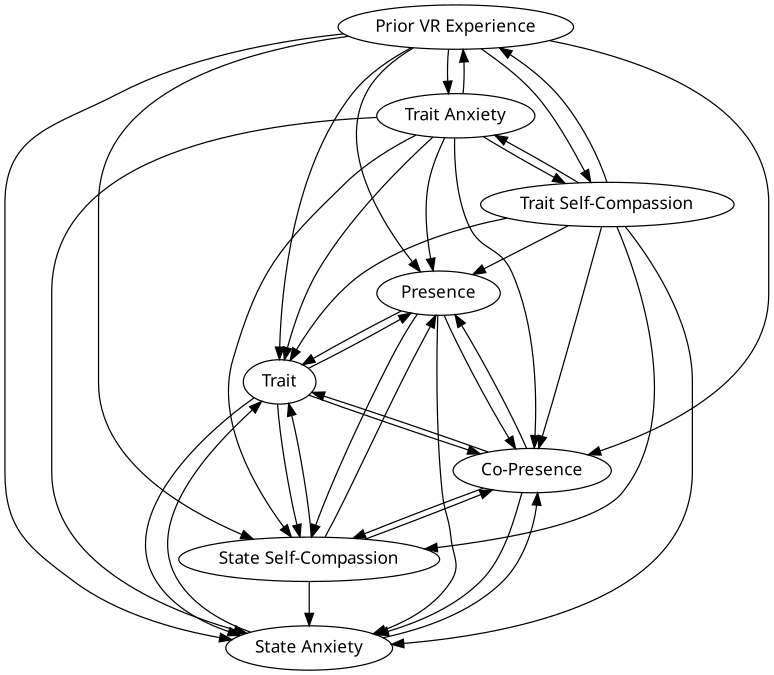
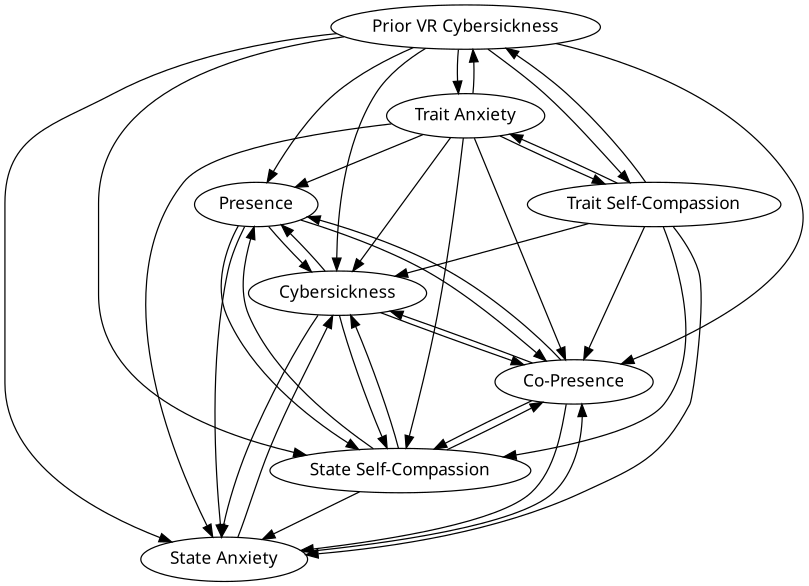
  digraph {
    fontname="Noto Sans"
    node [fontname="Noto Sans"]
    edge [fontname="Noto Sans" type=a]
    Presence
-   Cybersickness [label=Trait]
+   Cybersickness
    "State Anxiety"
    "State Self-Compassion"
    "Co-Presence"
-   "Prior VR Experience"
+   "Prior VR Experience" [label="Prior VR Cybersickness"]
    "Trait Anxiety"
    "Trait Self-Compassion"
    Presence -> Cybersickness
    Presence -> "State Anxiety"
    Presence -> "State Self-Compassion"
    Presence -> "Co-Presence" [type=sp]
    Cybersickness -> Presence
    Cybersickness -> "State Anxiety"
    Cybersickness -> "State Self-Compassion"
    Cybersickness -> "Co-Presence"
    "State Anxiety" -> Cybersickness
    "State Anxiety" -> "Co-Presence"
    "State Self-Compassion" -> Presence
    "State Self-Compassion" -> Cybersickness
    "State Self-Compassion" -> "State Anxiety"
    "State Self-Compassion" -> "Co-Presence"
    "Co-Presence" -> Presence [type=sp]
    "Co-Presence" -> Cybersickness
    "Co-Presence" -> "State Anxiety"
    "Co-Presence" -> "State Self-Compassion"
    "Prior VR Experience" -> Presence
    "Prior VR Experience" -> Cybersickness
    "Prior VR Experience" -> "State Anxiety"
    "Prior VR Experience" -> "State Self-Compassion"
    "Prior VR Experience" -> "Co-Presence"
    "Prior VR Experience" -> "Trait Anxiety"
    "Prior VR Experience" -> "Trait Self-Compassion"
    "Trait Anxiety" -> Presence
    "Trait Anxiety" -> Cybersickness
    "Trait Anxiety" -> "State Anxiety"
    "Trait Anxiety" -> "State Self-Compassion"
    "Trait Anxiety" -> "Co-Presence"
    "Trait Anxiety" -> "Prior VR Experience"
    "Trait Anxiety" -> "Trait Self-Compassion" [type=sn]
-   "Trait Self-Compassion" -> Presence
    "Trait Self-Compassion" -> Cybersickness
    "Trait Self-Compassion" -> "State Anxiety"
    "Trait Self-Compassion" -> "State Self-Compassion"
    "Trait Self-Compassion" -> "Co-Presence"
    "Trait Self-Compassion" -> "Prior VR Experience"
    "Trait Self-Compassion" -> "Trait Anxiety" [type=sn]
  }
